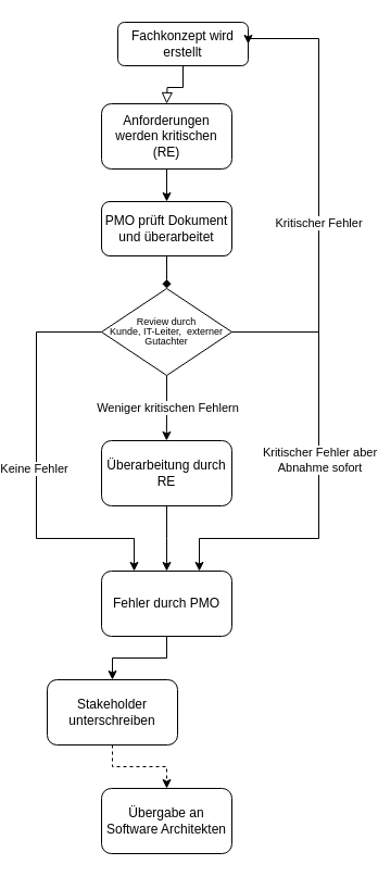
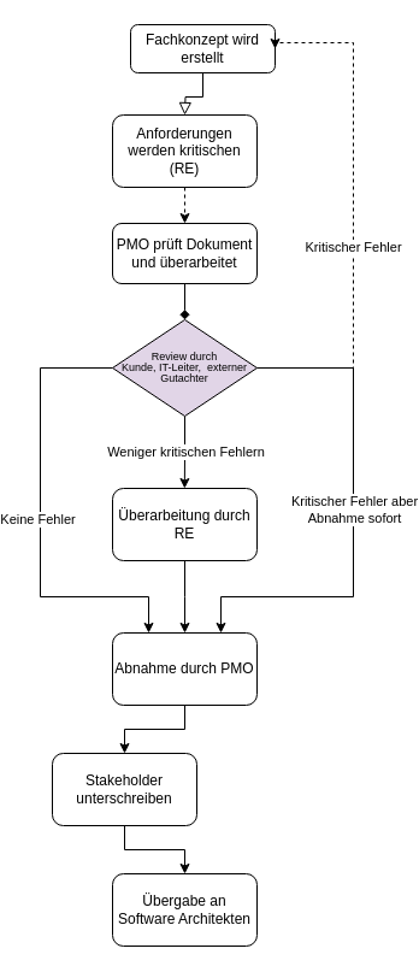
  <mxCell id="0" />
  <mxCell id="1" parent="0" />
  <mxCell id="2" value="" style="rounded=0;html=1;jettySize=auto;orthogonalLoop=1;fontSize=11;endArrow=block;endFill=0;endSize=8;strokeWidth=1;shadow=0;labelBackgroundColor=none;edgeStyle=orthogonalEdgeStyle;" parent="1" source="3" edge="1"><mxGeometry relative="1" as="geometry"><mxPoint x="140" y="95" as="targetPoint" /></mxGeometry></mxCell>
  <mxCell id="3" value="Fachkonzept wird erstellt" style="rounded=1;whiteSpace=wrap;html=1;fontSize=12;glass=0;strokeWidth=1;shadow=0;" parent="1" vertex="1"><mxGeometry x="95" y="20" width="120" height="40" as="geometry" /></mxCell>
- <mxCell id="4" style="edgeStyle=orthogonalEdgeStyle;rounded=0;orthogonalLoop=1;jettySize=auto;html=1;exitX=0.5;exitY=1;exitDx=0;exitDy=0;entryX=0.5;entryY=0;entryDx=0;entryDy=0;" edge="1" parent="1" source="5" target="7"><mxGeometry relative="1" as="geometry" /></mxCell>
+ <mxCell id="4" style="edgeStyle=orthogonalEdgeStyle;rounded=0;orthogonalLoop=1;jettySize=auto;html=1;exitX=0.5;exitY=1;exitDx=0;exitDy=0;entryX=0.5;entryY=0;entryDx=0;entryDy=0;dashed=1;" edge="1" parent="1" source="5" target="7"><mxGeometry relative="1" as="geometry" /></mxCell>
  <mxCell id="5" value="Anforderungen werden kritischen (RE)" style="rounded=1;whiteSpace=wrap;html=1;" vertex="1" parent="1"><mxGeometry x="80" y="95" width="120" height="60" as="geometry" /></mxCell>
  <mxCell id="6" style="edgeStyle=orthogonalEdgeStyle;rounded=0;orthogonalLoop=1;jettySize=auto;html=1;exitX=0.5;exitY=1;exitDx=0;exitDy=0;entryX=0.5;entryY=0;entryDx=0;entryDy=0;endArrow=diamond;" edge="1" parent="1" source="7" target="16"><mxGeometry relative="1" as="geometry" /></mxCell>
  <mxCell id="7" value="PMO prüft Dokument und überarbeitet" style="rounded=1;whiteSpace=wrap;html=1;" vertex="1" parent="1"><mxGeometry x="80" y="185" width="120" height="50" as="geometry" /></mxCell>
- <mxCell id="8" style="edgeStyle=orthogonalEdgeStyle;rounded=0;orthogonalLoop=1;jettySize=auto;html=1;entryX=1;entryY=0.5;entryDx=0;entryDy=0;exitX=1;exitY=0.5;exitDx=0;exitDy=0;" edge="1" parent="1" source="16" target="3"><mxGeometry relative="1" as="geometry"><mxPoint x="310" y="545" as="sourcePoint" /><Array as="points"><mxPoint x="280" y="305" /><mxPoint x="280" y="35" /></Array></mxGeometry></mxCell>
+ <mxCell id="8" style="edgeStyle=orthogonalEdgeStyle;rounded=0;orthogonalLoop=1;jettySize=auto;html=1;entryX=1;entryY=0.5;entryDx=0;entryDy=0;exitX=1;exitY=0.5;exitDx=0;exitDy=0;dashed=1;" edge="1" parent="1" source="16" target="3"><mxGeometry relative="1" as="geometry"><mxPoint x="310" y="545" as="sourcePoint" /><Array as="points"><mxPoint x="280" y="305" /><mxPoint x="280" y="35" /></Array></mxGeometry></mxCell>
  <mxCell id="9" value="Kritischer Fehler" style="edgeLabel;html=1;align=center;verticalAlign=middle;resizable=0;points=[];" vertex="1" connectable="0" parent="8"><mxGeometry x="-0.14" y="1" relative="1" as="geometry"><mxPoint as="offset" /></mxGeometry></mxCell>
  <mxCell id="10" style="edgeStyle=orthogonalEdgeStyle;rounded=0;orthogonalLoop=1;jettySize=auto;html=1;exitX=0.5;exitY=1;exitDx=0;exitDy=0;" edge="1" parent="1" source="16"><mxGeometry relative="1" as="geometry"><mxPoint x="139.857" y="405" as="targetPoint" /></mxGeometry></mxCell>
  <mxCell id="11" value="Weniger kritischen Fehlern" style="edgeLabel;html=1;align=center;verticalAlign=middle;resizable=0;points=[];" vertex="1" connectable="0" parent="10"><mxGeometry x="-0.04" relative="1" as="geometry"><mxPoint as="offset" /></mxGeometry></mxCell>
  <mxCell id="12" style="edgeStyle=orthogonalEdgeStyle;rounded=0;orthogonalLoop=1;jettySize=auto;html=1;exitX=0;exitY=0.5;exitDx=0;exitDy=0;entryX=0.25;entryY=0;entryDx=0;entryDy=0;" edge="1" parent="1" source="16" target="20"><mxGeometry relative="1" as="geometry"><mxPoint x="140" y="525" as="targetPoint" /><Array as="points"><mxPoint x="20" y="305" /><mxPoint x="20" y="495" /><mxPoint x="110" y="495" /></Array></mxGeometry></mxCell>
  <mxCell id="13" value="Keine Fehler" style="edgeLabel;html=1;align=center;verticalAlign=middle;resizable=0;points=[];" vertex="1" connectable="0" parent="12"><mxGeometry x="-0.002" y="-3" relative="1" as="geometry"><mxPoint as="offset" /></mxGeometry></mxCell>
  <mxCell id="14" style="edgeStyle=orthogonalEdgeStyle;rounded=0;orthogonalLoop=1;jettySize=auto;html=1;exitX=1;exitY=0.5;exitDx=0;exitDy=0;entryX=0.75;entryY=0;entryDx=0;entryDy=0;" edge="1" parent="1" source="16" target="20"><mxGeometry relative="1" as="geometry"><mxPoint x="140" y="525" as="targetPoint" /><Array as="points"><mxPoint x="280" y="305" /><mxPoint x="280" y="495" /><mxPoint x="170" y="495" /></Array></mxGeometry></mxCell>
  <mxCell id="15" value="Kritischer Fehler aber &lt;br&gt;Abnahme sofort" style="edgeLabel;html=1;align=center;verticalAlign=middle;resizable=0;points=[];" vertex="1" connectable="0" parent="14"><mxGeometry x="-0.041" relative="1" as="geometry"><mxPoint as="offset" /></mxGeometry></mxCell>
- <mxCell id="16" value="&lt;p style=&quot;line-height: 100%; font-size: 9px;&quot;&gt;Review durch&lt;br&gt;Kunde, IT-Leiter,&amp;nbsp; externer Gutachter&lt;/p&gt;" style="rhombus;whiteSpace=wrap;html=1;" vertex="1" parent="1"><mxGeometry x="80" y="265" width="120" height="80" as="geometry" /></mxCell>
+ <mxCell id="16" value="&lt;p style=&quot;line-height: 100%; font-size: 9px;&quot;&gt;Review durch&lt;br&gt;Kunde, IT-Leiter,&amp;nbsp; externer Gutachter&lt;/p&gt;" style="rhombus;whiteSpace=wrap;html=1;fillColor=#e1d5e7;" vertex="1" parent="1"><mxGeometry x="80" y="265" width="120" height="80" as="geometry" /></mxCell>
  <mxCell id="17" style="edgeStyle=orthogonalEdgeStyle;rounded=0;orthogonalLoop=1;jettySize=auto;html=1;exitX=0.5;exitY=1;exitDx=0;exitDy=0;entryX=0.5;entryY=0;entryDx=0;entryDy=0;" edge="1" parent="1" source="18"><mxGeometry relative="1" as="geometry"><mxPoint x="140" y="525" as="targetPoint" /></mxGeometry></mxCell>
  <mxCell id="18" value="Überarbeitung durch RE" style="rounded=1;whiteSpace=wrap;html=1;" vertex="1" parent="1"><mxGeometry x="80" y="405" width="120" height="60" as="geometry" /></mxCell>
  <mxCell id="19" style="edgeStyle=orthogonalEdgeStyle;rounded=0;orthogonalLoop=1;jettySize=auto;html=1;exitX=0.5;exitY=1;exitDx=0;exitDy=0;entryX=0.5;entryY=0;entryDx=0;entryDy=0;" edge="1" parent="1" source="20" target="22"><mxGeometry relative="1" as="geometry" /></mxCell>
- <mxCell id="20" value="Fehler durch PMO" style="rounded=1;whiteSpace=wrap;html=1;" vertex="1" parent="1"><mxGeometry x="80" y="525" width="120" height="60" as="geometry" /></mxCell>
- <mxCell id="21" style="edgeStyle=orthogonalEdgeStyle;rounded=0;orthogonalLoop=1;jettySize=auto;html=1;exitX=0.5;exitY=1;exitDx=0;exitDy=0;entryX=0.5;entryY=0;entryDx=0;entryDy=0;dashed=1;" edge="1" parent="1" source="22" target="23"><mxGeometry relative="1" as="geometry" /></mxCell>
+ <mxCell id="20" value="Abnahme durch PMO" style="rounded=1;whiteSpace=wrap;html=1;" vertex="1" parent="1"><mxGeometry x="80" y="525" width="120" height="60" as="geometry" /></mxCell>
+ <mxCell id="21" style="edgeStyle=orthogonalEdgeStyle;rounded=0;orthogonalLoop=1;jettySize=auto;html=1;exitX=0.5;exitY=1;exitDx=0;exitDy=0;entryX=0.5;entryY=0;entryDx=0;entryDy=0;" edge="1" parent="1" source="22" target="23"><mxGeometry relative="1" as="geometry" /></mxCell>
  <mxCell id="22" value="Stakeholder unterschreiben" style="rounded=1;whiteSpace=wrap;html=1;" vertex="1" parent="1"><mxGeometry x="30" y="625" width="120" height="60" as="geometry" /></mxCell>
  <mxCell id="23" value="Übergabe an Software Architekten" style="rounded=1;whiteSpace=wrap;html=1;" vertex="1" parent="1"><mxGeometry x="80" y="725" width="120" height="60" as="geometry" /></mxCell>
